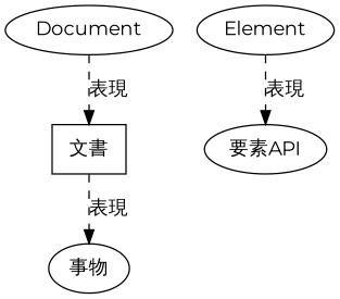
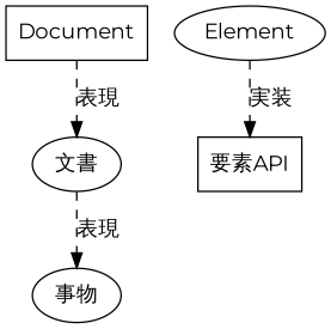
  digraph {
    fontname=Montserrat
    node [fontname=Montserrat shape=ellipse]
    edge [fontname=Montserrat style=dashed]
    "事物"
-   "文書" [shape=box]
-   Document
+   "文書"
+   Document [shape=box]
    Element
-   "要素API"
+   "要素API" [shape=box]
    "文書" -> "事物" [label="表現"]
    Document -> "文書" [label="表現"]
-   Element -> "要素API" [label="表現"]
+   Element -> "要素API" [label="実装"]
  }
